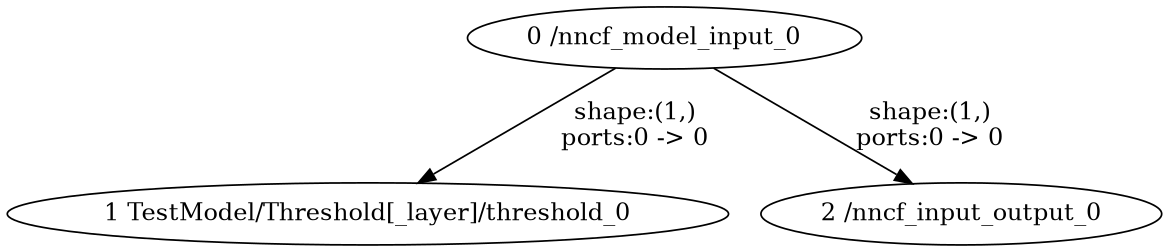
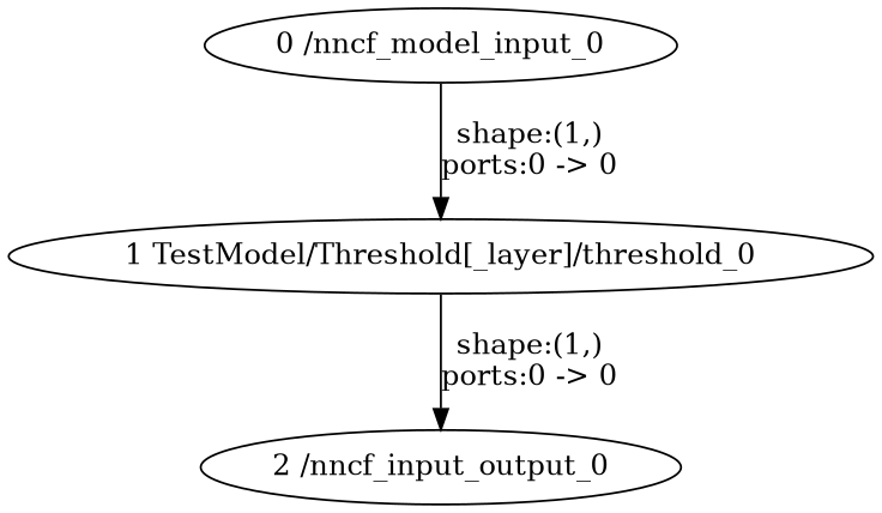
  strict digraph {
    edge [style=solid]
    "0 /nncf_model_input_0" [type=nncf_model_input]
    "1 TestModel/Threshold[_layer]/threshold_0" [type=threshold]
    n3 [label="2 /nncf_input_output_0" type=nncf_model_output]
    "0 /nncf_model_input_0" -> "1 TestModel/Threshold[_layer]/threshold_0" [label="shape:(1,)\nports:0 -> 0"]
-   "0 /nncf_model_input_0" -> n3 [label="shape:(1,)\nports:0 -> 0"]
+   "1 TestModel/Threshold[_layer]/threshold_0" -> n3 [label="shape:(1,)\nports:0 -> 0"]
  }
